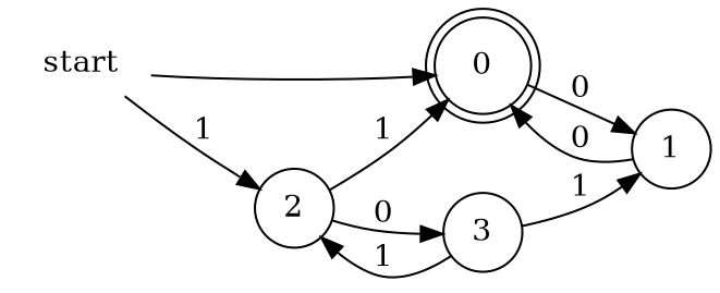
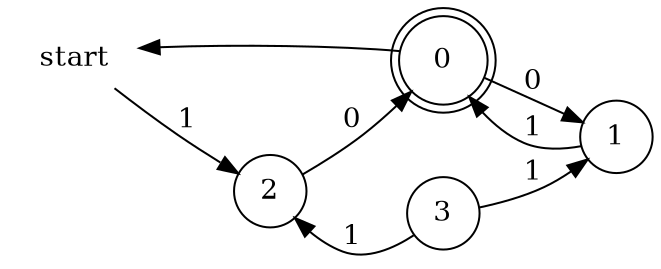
  digraph {
    rankdir=LR
    node [color=black shape=circle]
    start [color=white shape=""]
    0 [shape=doublecircle]
    2
    1
    3
-   start -> 0
+   0 -> start
    start -> 2 [label=1]
    0 -> 1 [label=0]
-   2 -> 0 [label=1]
-   2 -> 3 [label=0]
-   1 -> 0 [label=0]
+   2 -> 0 [label=0]
+   1 -> 0 [label=1]
    3 -> 2 [label=1]
    3 -> 1 [label=1]
  }
